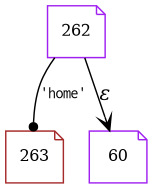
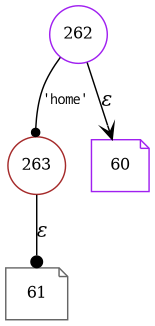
  digraph {
    rankdir=TB
    node [color=purple fixedsize=true fontsize=11 shape=note peripheries=1]
    edge [arrowhead=dot fontname="Times-Italic"]
-   n2 [label=262 width=.55]
-   n3 [color=brown label=263 width=.55]
+   n1 [color=gray40 label=61 width=.6 peripheries=""]
+   n2 [label=262 shape=circle width=.55]
+   n3 [color=brown label=263 shape=circle width=.55]
    n4 [label=60 width=.55]
    n2 -> n3 [arrowsize=.7 fontname=Courier fontsize=11 label="'home'"]
    n2 -> n4 [arrowhead=vee label="&epsilon;"]
+   n3 -> n1 [label="&epsilon;"]
  }
